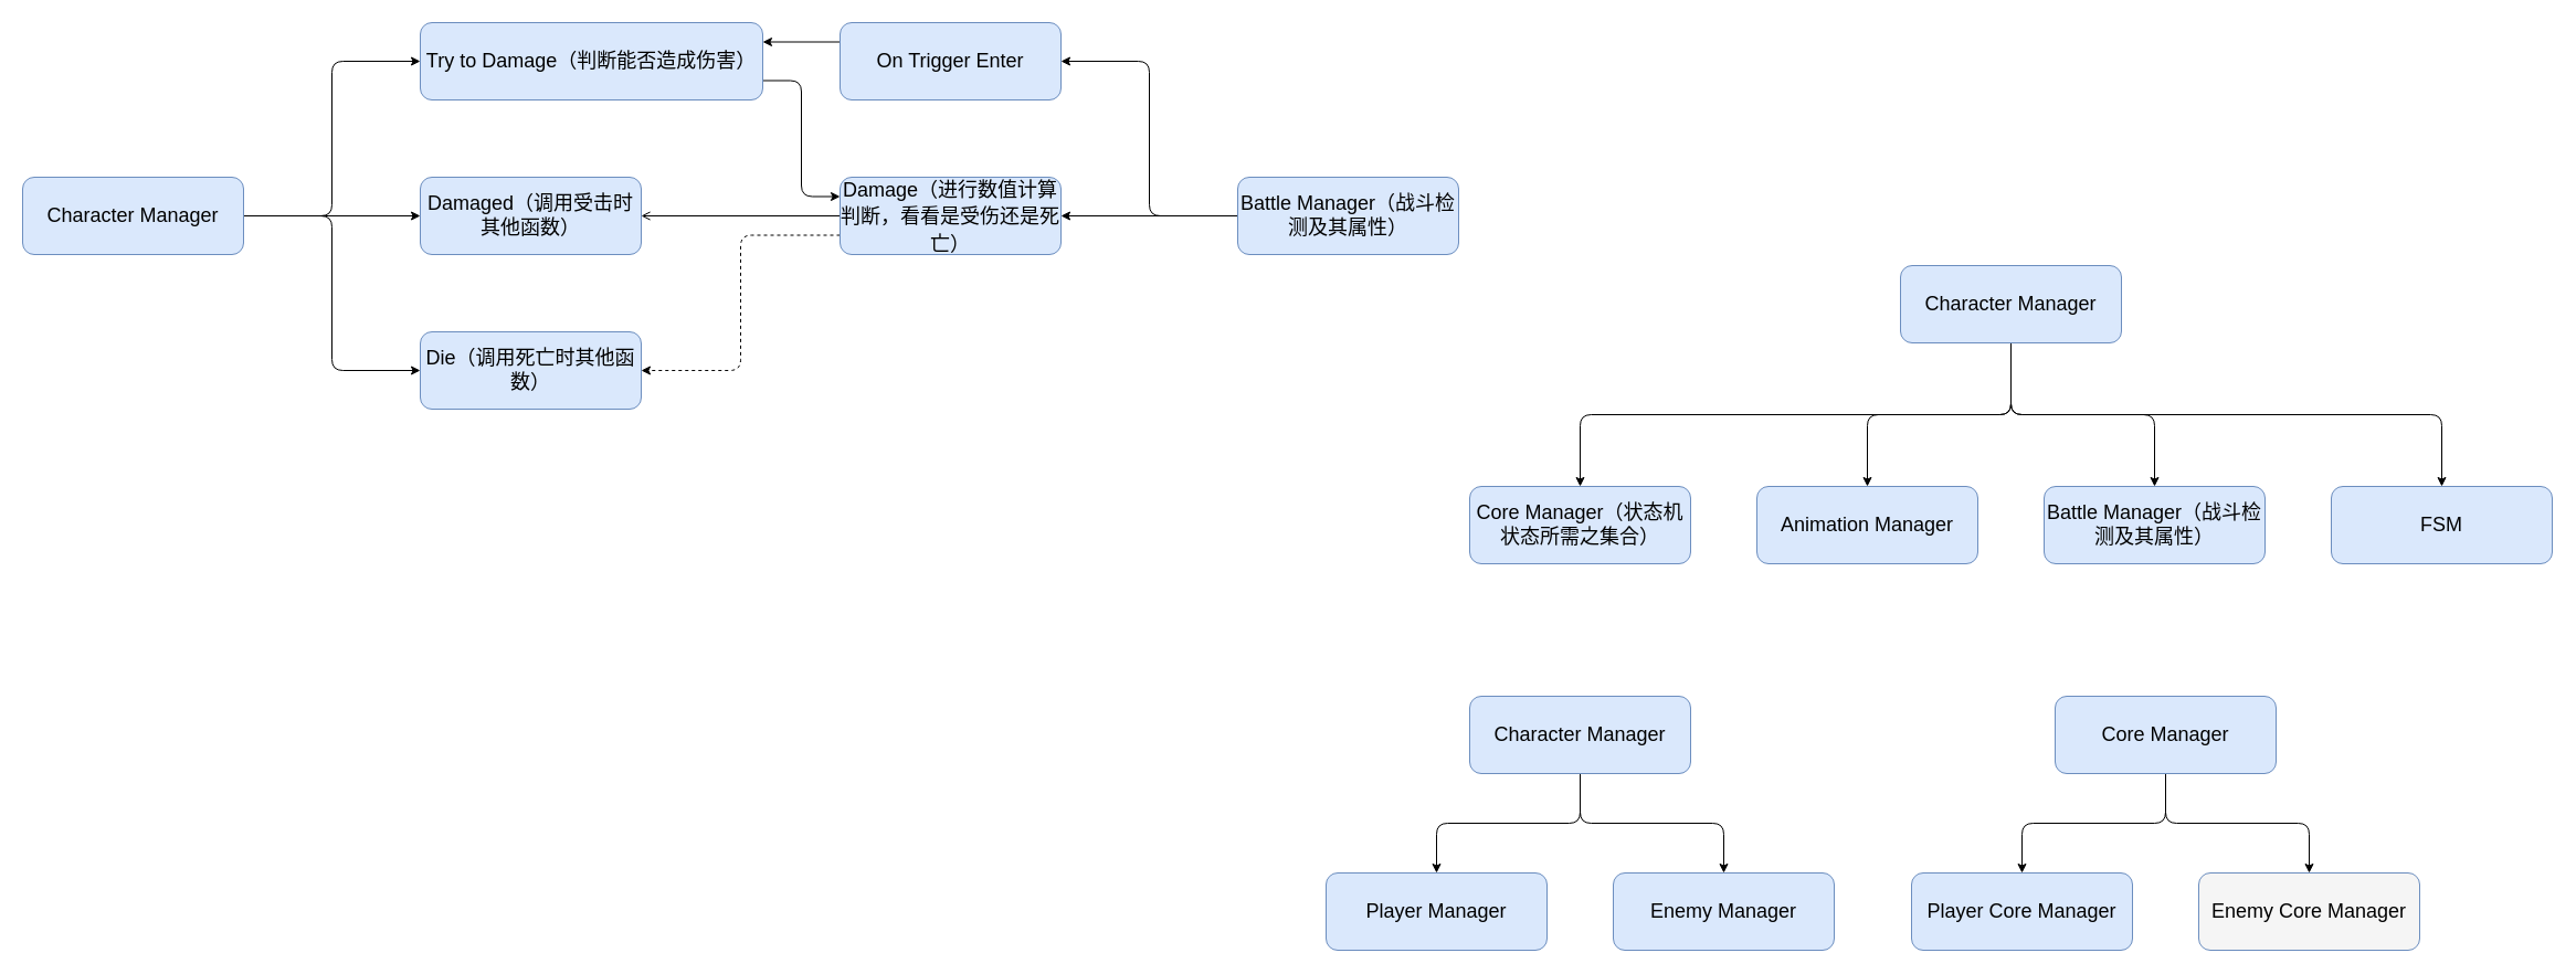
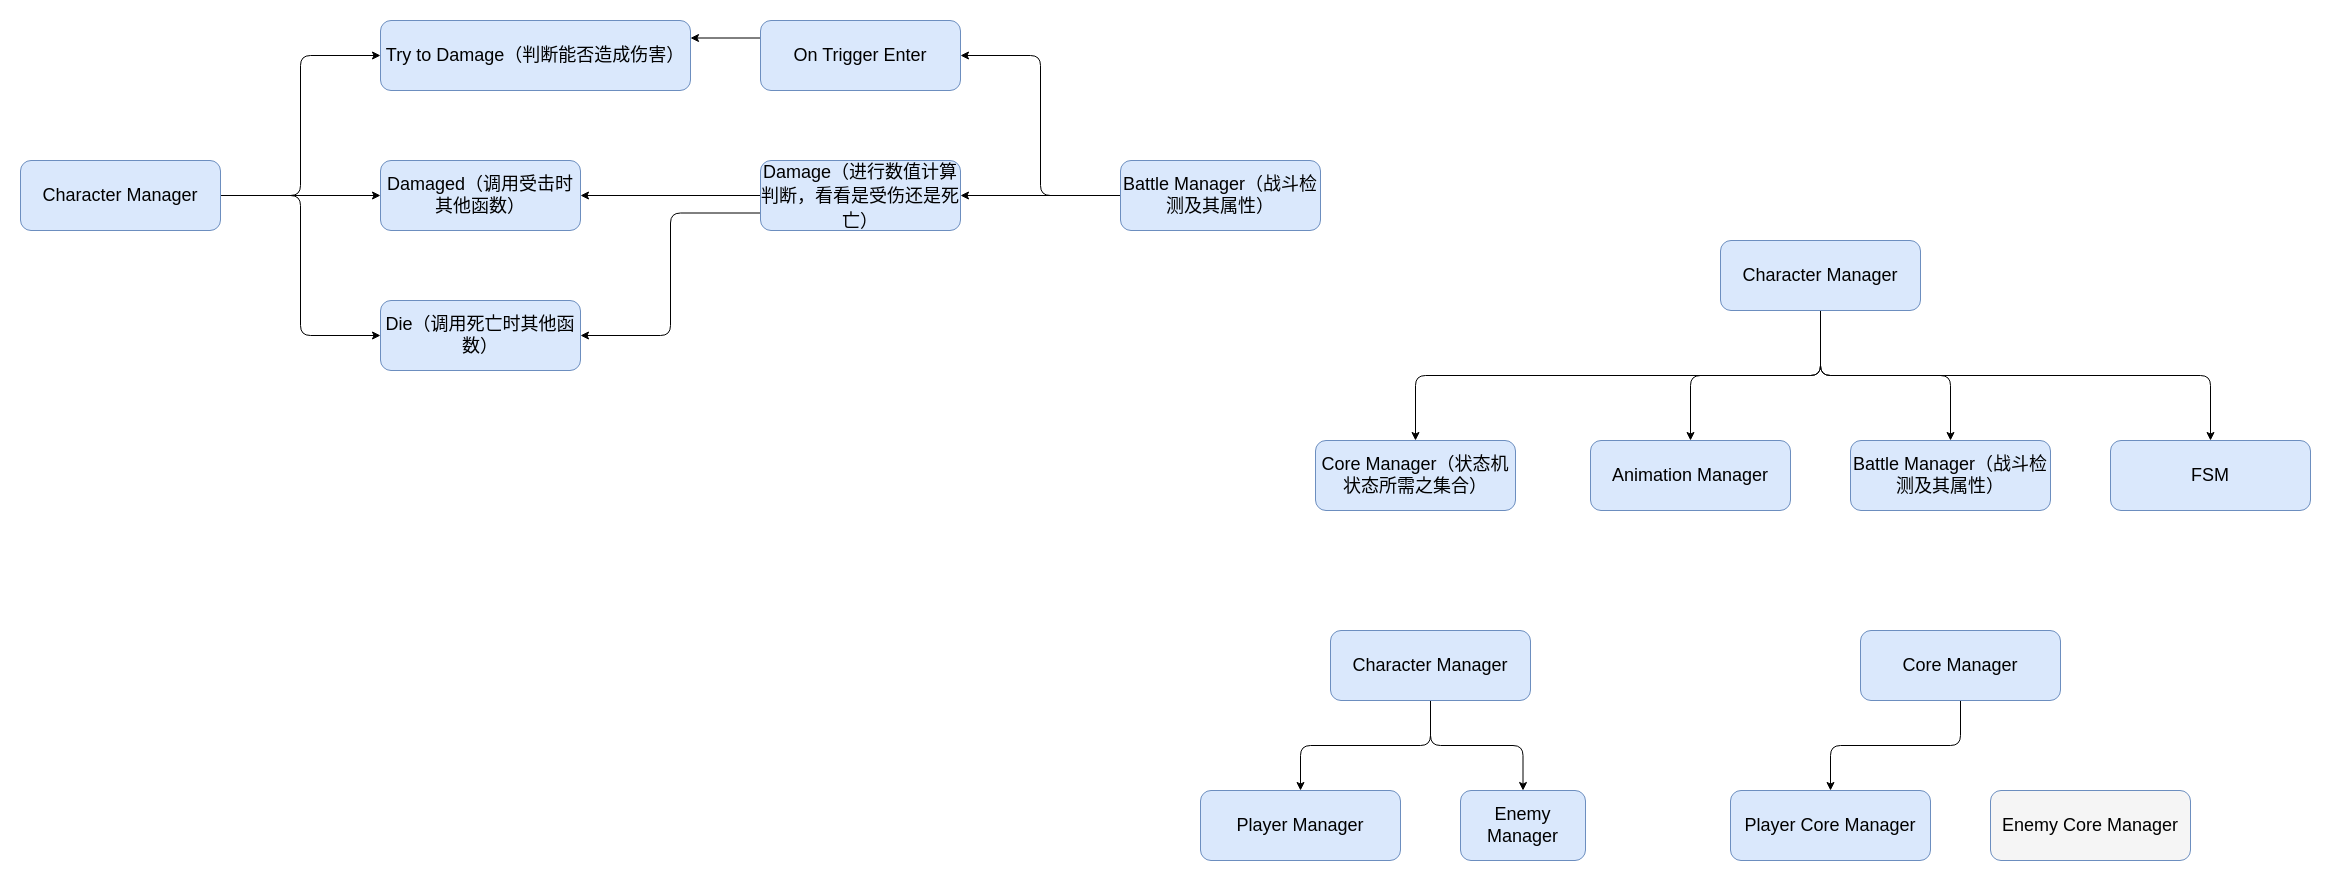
  <mxCell id="0" />
  <mxCell id="1" parent="0" />
  <mxCell id="2" style="edgeStyle=orthogonalEdgeStyle;rounded=1;jumpStyle=arc;orthogonalLoop=1;jettySize=auto;html=1;exitX=0.5;exitY=1;exitDx=0;exitDy=0;fontSize=18;entryX=0.5;entryY=0;entryDx=0;entryDy=0;" parent="1" source="6" target="9" edge="1"><mxGeometry relative="1" as="geometry"><mxPoint x="1410" y="390" as="targetPoint" /></mxGeometry></mxCell>
  <mxCell id="3" style="edgeStyle=orthogonalEdgeStyle;rounded=1;jumpStyle=arc;orthogonalLoop=1;jettySize=auto;html=1;exitX=0.5;exitY=1;exitDx=0;exitDy=0;fontSize=18;" parent="1" source="6" target="8" edge="1"><mxGeometry relative="1" as="geometry" /></mxCell>
  <mxCell id="4" style="edgeStyle=orthogonalEdgeStyle;rounded=1;jumpStyle=arc;orthogonalLoop=1;jettySize=auto;html=1;exitX=0.5;exitY=1;exitDx=0;exitDy=0;entryX=0.5;entryY=0;entryDx=0;entryDy=0;fontSize=18;" parent="1" source="6" target="7" edge="1"><mxGeometry relative="1" as="geometry" /></mxCell>
  <mxCell id="5" style="edgeStyle=orthogonalEdgeStyle;rounded=1;orthogonalLoop=1;jettySize=auto;html=1;exitX=0.5;exitY=1;exitDx=0;exitDy=0;entryX=0.5;entryY=0;entryDx=0;entryDy=0;jumpStyle=arc;" parent="1" source="6" target="15" edge="1"><mxGeometry relative="1" as="geometry" /></mxCell>
  <mxCell id="6" value="&lt;span style=&quot;font-size: 18px;&quot;&gt;Character Manager&lt;/span&gt;" style="rounded=1;whiteSpace=wrap;html=1;fillColor=#dae8fc;strokeColor=#6c8ebf;" parent="1" vertex="1"><mxGeometry x="1720" y="240" width="200" height="70" as="geometry" /></mxCell>
  <mxCell id="7" value="&lt;span style=&quot;font-size: 18px;&quot;&gt;Battle Manager（战斗检测及其属性）&lt;/span&gt;" style="rounded=1;whiteSpace=wrap;html=1;fillColor=#dae8fc;strokeColor=#6c8ebf;" parent="1" vertex="1"><mxGeometry x="1850" y="440" width="200" height="70" as="geometry" /></mxCell>
  <mxCell id="8" value="&lt;span style=&quot;font-size: 18px;&quot;&gt;Animation Manager&lt;/span&gt;" style="rounded=1;whiteSpace=wrap;html=1;fillColor=#dae8fc;strokeColor=#6c8ebf;" parent="1" vertex="1"><mxGeometry x="1590" y="440" width="200" height="70" as="geometry" /></mxCell>
- <mxCell id="9" value="&lt;span style=&quot;font-size: 18px;&quot;&gt;Core Manager（状态机状态所需之集合）&lt;/span&gt;" style="rounded=1;whiteSpace=wrap;html=1;fillColor=#dae8fc;strokeColor=#6c8ebf;" parent="1" vertex="1"><mxGeometry x="1330" y="440" width="200" height="70" as="geometry" /></mxCell>
+ <mxCell id="9" value="&lt;span style=&quot;font-size: 18px;&quot;&gt;Core Manager（状态机状态所需之集合）&lt;/span&gt;" style="rounded=1;whiteSpace=wrap;html=1;fillColor=#dae8fc;strokeColor=#6c8ebf;" parent="1" vertex="1"><mxGeometry x="1315" y="440" width="200" height="70" as="geometry" /></mxCell>
  <mxCell id="10" style="edgeStyle=orthogonalEdgeStyle;rounded=1;jumpStyle=arc;orthogonalLoop=1;jettySize=auto;html=1;exitX=0.5;exitY=1;exitDx=0;exitDy=0;entryX=0.5;entryY=0;entryDx=0;entryDy=0;" parent="1" source="12" target="14" edge="1"><mxGeometry relative="1" as="geometry" /></mxCell>
  <mxCell id="11" style="edgeStyle=orthogonalEdgeStyle;rounded=1;jumpStyle=arc;orthogonalLoop=1;jettySize=auto;html=1;exitX=0.5;exitY=1;exitDx=0;exitDy=0;" parent="1" source="12" target="13" edge="1"><mxGeometry relative="1" as="geometry" /></mxCell>
  <mxCell id="12" value="&lt;span style=&quot;font-size: 18px;&quot;&gt;Character Manager&lt;/span&gt;" style="rounded=1;whiteSpace=wrap;html=1;fillColor=#dae8fc;strokeColor=#6c8ebf;" parent="1" vertex="1"><mxGeometry x="1330" y="630" width="200" height="70" as="geometry" /></mxCell>
- <mxCell id="13" value="&lt;span style=&quot;font-size: 18px;&quot;&gt;Enemy Manager&lt;/span&gt;" style="rounded=1;whiteSpace=wrap;html=1;fillColor=#dae8fc;strokeColor=#6c8ebf;" parent="1" vertex="1"><mxGeometry x="1460" y="790" width="200" height="70" as="geometry" /></mxCell>
+ <mxCell id="13" value="&lt;span style=&quot;font-size: 18px;&quot;&gt;Enemy Manager&lt;/span&gt;" style="rounded=1;whiteSpace=wrap;html=1;fillColor=#dae8fc;strokeColor=#6c8ebf;" parent="1" vertex="1"><mxGeometry x="1460" y="790" width="125" height="70" as="geometry" /></mxCell>
  <mxCell id="14" value="&lt;span style=&quot;font-size: 18px;&quot;&gt;Player Manager&lt;/span&gt;" style="rounded=1;whiteSpace=wrap;html=1;fillColor=#dae8fc;strokeColor=#6c8ebf;" parent="1" vertex="1"><mxGeometry x="1200" y="790" width="200" height="70" as="geometry" /></mxCell>
  <mxCell id="15" value="&lt;span style=&quot;font-size: 18px;&quot;&gt;FSM&lt;/span&gt;" style="rounded=1;whiteSpace=wrap;html=1;fillColor=#dae8fc;strokeColor=#6c8ebf;" parent="1" vertex="1"><mxGeometry x="2110" y="440" width="200" height="70" as="geometry" /></mxCell>
  <mxCell id="16" style="edgeStyle=orthogonalEdgeStyle;rounded=1;jumpStyle=arc;orthogonalLoop=1;jettySize=auto;html=1;exitX=0.5;exitY=1;exitDx=0;exitDy=0;entryX=0.5;entryY=0;entryDx=0;entryDy=0;" parent="1" source="18" target="20" edge="1"><mxGeometry relative="1" as="geometry" /></mxCell>
- <mxCell id="17" style="edgeStyle=orthogonalEdgeStyle;rounded=1;jumpStyle=arc;orthogonalLoop=1;jettySize=auto;html=1;exitX=0.5;exitY=1;exitDx=0;exitDy=0;" parent="1" source="18" target="19" edge="1"><mxGeometry relative="1" as="geometry" /></mxCell>
  <mxCell id="18" value="&lt;span style=&quot;font-size: 18px;&quot;&gt;Core Manager&lt;/span&gt;" style="rounded=1;whiteSpace=wrap;html=1;fillColor=#dae8fc;strokeColor=#6c8ebf;" parent="1" vertex="1"><mxGeometry x="1860" y="630" width="200" height="70" as="geometry" /></mxCell>
  <mxCell id="19" value="&lt;span style=&quot;font-size: 18px;&quot;&gt;Enemy Core Manager&lt;/span&gt;" style="rounded=1;whiteSpace=wrap;html=1;fillColor=#f5f5f5;strokeColor=#6c8ebf;" parent="1" vertex="1"><mxGeometry x="1990" y="790" width="200" height="70" as="geometry" /></mxCell>
  <mxCell id="20" value="&lt;span style=&quot;font-size: 18px;&quot;&gt;Player Core Manager&lt;/span&gt;" style="rounded=1;whiteSpace=wrap;html=1;fillColor=#dae8fc;strokeColor=#6c8ebf;" parent="1" vertex="1"><mxGeometry x="1730" y="790" width="200" height="70" as="geometry" /></mxCell>
  <mxCell id="21" style="edgeStyle=orthogonalEdgeStyle;rounded=1;orthogonalLoop=1;jettySize=auto;html=1;exitX=1;exitY=0.5;exitDx=0;exitDy=0;entryX=0;entryY=0.5;entryDx=0;entryDy=0;" edge="1" parent="1" source="24" target="36"><mxGeometry relative="1" as="geometry" /></mxCell>
  <mxCell id="22" style="edgeStyle=orthogonalEdgeStyle;rounded=1;orthogonalLoop=1;jettySize=auto;html=1;exitX=1;exitY=0.5;exitDx=0;exitDy=0;entryX=0;entryY=0.5;entryDx=0;entryDy=0;" edge="1" parent="1" source="24" target="34"><mxGeometry relative="1" as="geometry" /></mxCell>
  <mxCell id="23" style="edgeStyle=orthogonalEdgeStyle;rounded=1;orthogonalLoop=1;jettySize=auto;html=1;exitX=1;exitY=0.5;exitDx=0;exitDy=0;entryX=0;entryY=0.5;entryDx=0;entryDy=0;" edge="1" parent="1" source="24" target="33"><mxGeometry relative="1" as="geometry" /></mxCell>
  <mxCell id="24" value="&lt;span style=&quot;font-size: 18px;&quot;&gt;Character Manager&lt;/span&gt;" style="rounded=1;whiteSpace=wrap;html=1;fillColor=#dae8fc;strokeColor=#6c8ebf;" vertex="1" parent="1"><mxGeometry x="20" y="160" width="200" height="70" as="geometry" /></mxCell>
  <mxCell id="25" style="edgeStyle=orthogonalEdgeStyle;rounded=1;orthogonalLoop=1;jettySize=auto;html=1;exitX=0;exitY=0.5;exitDx=0;exitDy=0;entryX=1;entryY=0.5;entryDx=0;entryDy=0;" edge="1" parent="1" source="27" target="32"><mxGeometry relative="1" as="geometry" /></mxCell>
  <mxCell id="26" style="edgeStyle=orthogonalEdgeStyle;rounded=1;orthogonalLoop=1;jettySize=auto;html=1;exitX=0;exitY=0.5;exitDx=0;exitDy=0;entryX=1;entryY=0.5;entryDx=0;entryDy=0;" edge="1" parent="1" source="27" target="30"><mxGeometry relative="1" as="geometry" /></mxCell>
  <mxCell id="27" value="&lt;span style=&quot;font-size: 18px;&quot;&gt;Battle Manager（战斗检测及其属性）&lt;/span&gt;" style="rounded=1;whiteSpace=wrap;html=1;fillColor=#dae8fc;strokeColor=#6c8ebf;" vertex="1" parent="1"><mxGeometry x="1120" y="160" width="200" height="70" as="geometry" /></mxCell>
- <mxCell id="28" style="edgeStyle=orthogonalEdgeStyle;rounded=1;orthogonalLoop=1;jettySize=auto;html=1;exitX=0;exitY=0.5;exitDx=0;exitDy=0;entryX=1;entryY=0.5;entryDx=0;entryDy=0;fontSize=18;endArrow=open;" edge="1" parent="1" source="30" target="34"><mxGeometry relative="1" as="geometry" /></mxCell>
- <mxCell id="29" style="edgeStyle=orthogonalEdgeStyle;rounded=1;orthogonalLoop=1;jettySize=auto;html=1;exitX=0;exitY=0.75;exitDx=0;exitDy=0;entryX=1;entryY=0.5;entryDx=0;entryDy=0;fontSize=18;dashed=1;" edge="1" parent="1" source="30" target="33"><mxGeometry relative="1" as="geometry" /></mxCell>
+ <mxCell id="28" style="edgeStyle=orthogonalEdgeStyle;rounded=1;orthogonalLoop=1;jettySize=auto;html=1;exitX=0;exitY=0.5;exitDx=0;exitDy=0;entryX=1;entryY=0.5;entryDx=0;entryDy=0;fontSize=18;" edge="1" parent="1" source="30" target="34"><mxGeometry relative="1" as="geometry" /></mxCell>
+ <mxCell id="29" style="edgeStyle=orthogonalEdgeStyle;rounded=1;orthogonalLoop=1;jettySize=auto;html=1;exitX=0;exitY=0.75;exitDx=0;exitDy=0;entryX=1;entryY=0.5;entryDx=0;entryDy=0;fontSize=18;" edge="1" parent="1" source="30" target="33"><mxGeometry relative="1" as="geometry" /></mxCell>
  <mxCell id="30" value="&lt;font style=&quot;font-size: 18px;&quot;&gt;Damage（进行数值计算判断，看看是受伤还是死亡）&lt;/font&gt;" style="rounded=1;whiteSpace=wrap;html=1;fillColor=#dae8fc;strokeColor=#6c8ebf;fontSize=20;" vertex="1" parent="1"><mxGeometry x="760" y="160" width="200" height="70" as="geometry" /></mxCell>
  <mxCell id="31" style="edgeStyle=orthogonalEdgeStyle;rounded=1;orthogonalLoop=1;jettySize=auto;html=1;exitX=0;exitY=0.25;exitDx=0;exitDy=0;entryX=1;entryY=0.25;entryDx=0;entryDy=0;" edge="1" parent="1" source="32" target="36"><mxGeometry relative="1" as="geometry" /></mxCell>
  <mxCell id="32" value="&lt;span style=&quot;font-size: 18px;&quot;&gt;On Trigger Enter&lt;br&gt;&lt;/span&gt;" style="rounded=1;whiteSpace=wrap;html=1;fillColor=#dae8fc;strokeColor=#6c8ebf;" vertex="1" parent="1"><mxGeometry x="760" y="20" width="200" height="70" as="geometry" /></mxCell>
  <mxCell id="33" value="&lt;span style=&quot;font-size: 18px;&quot;&gt;Die（调用死亡时其他函数）&lt;/span&gt;" style="rounded=1;whiteSpace=wrap;html=1;fillColor=#dae8fc;strokeColor=#6c8ebf;" vertex="1" parent="1"><mxGeometry x="380" y="300" width="200" height="70" as="geometry" /></mxCell>
  <mxCell id="34" value="&lt;span style=&quot;font-size: 18px;&quot;&gt;Damaged（调用受击时其他函数）&lt;/span&gt;" style="rounded=1;whiteSpace=wrap;html=1;fillColor=#dae8fc;strokeColor=#6c8ebf;" vertex="1" parent="1"><mxGeometry x="380" y="160" width="200" height="70" as="geometry" /></mxCell>
- <mxCell id="35" style="edgeStyle=orthogonalEdgeStyle;rounded=1;orthogonalLoop=1;jettySize=auto;html=1;exitX=1;exitY=0.75;exitDx=0;exitDy=0;entryX=0;entryY=0.25;entryDx=0;entryDy=0;fontSize=18;" edge="1" parent="1" source="36" target="30"><mxGeometry relative="1" as="geometry" /></mxCell>
  <mxCell id="36" value="&lt;span style=&quot;font-size: 18px;&quot;&gt;Try to Damage（判断能否造成伤害）&lt;/span&gt;" style="rounded=1;whiteSpace=wrap;html=1;fillColor=#dae8fc;strokeColor=#6c8ebf;" vertex="1" parent="1"><mxGeometry x="380" y="20" width="310" height="70" as="geometry" /></mxCell>
